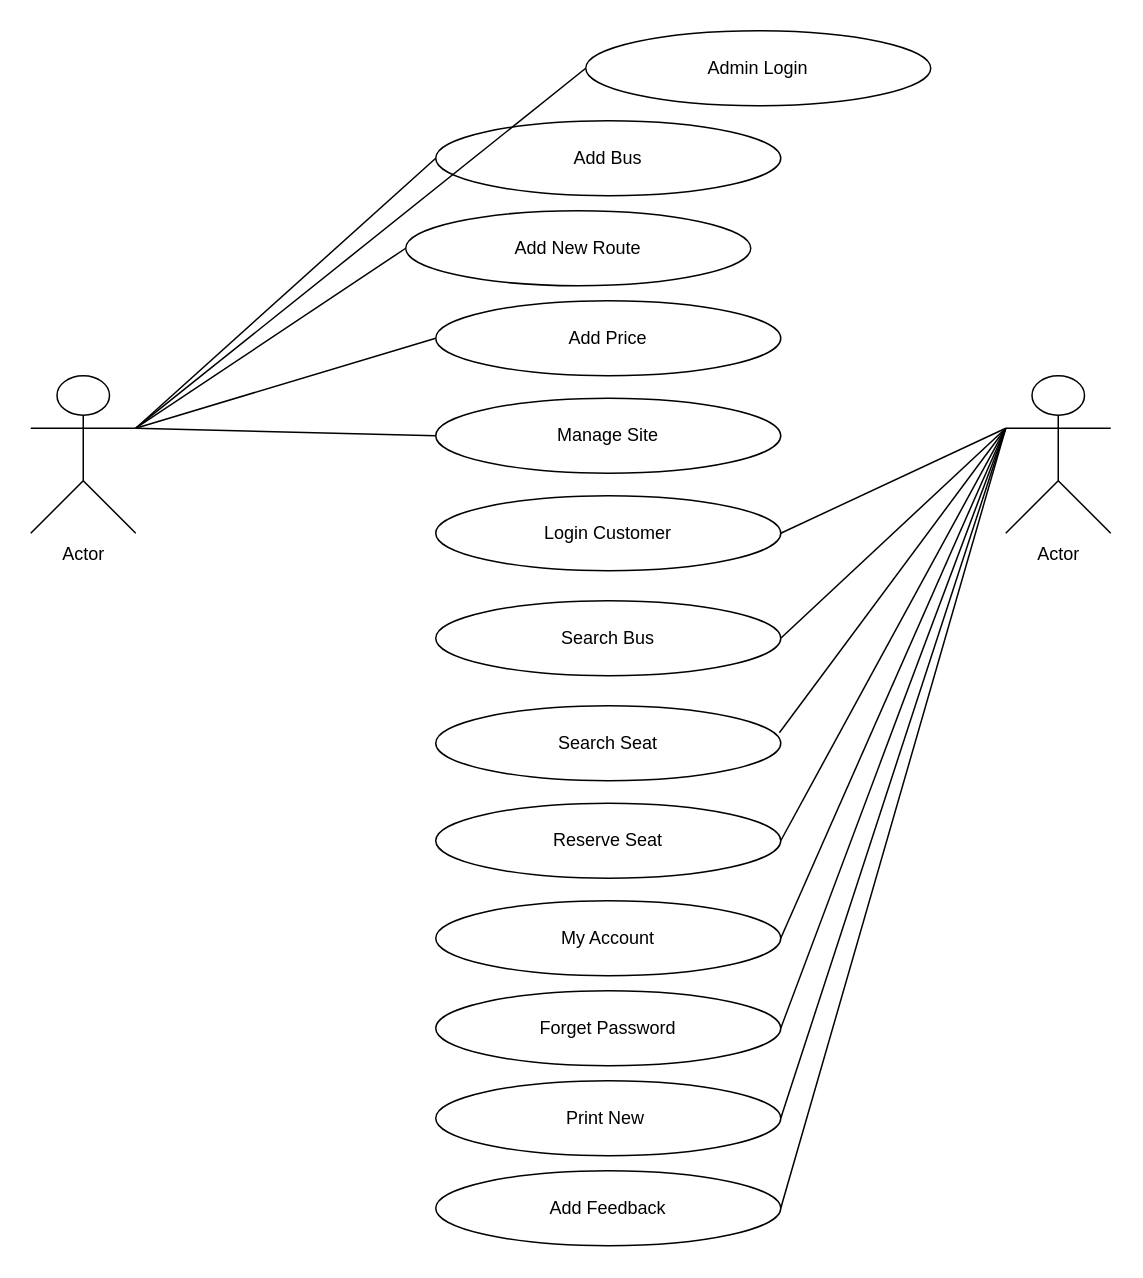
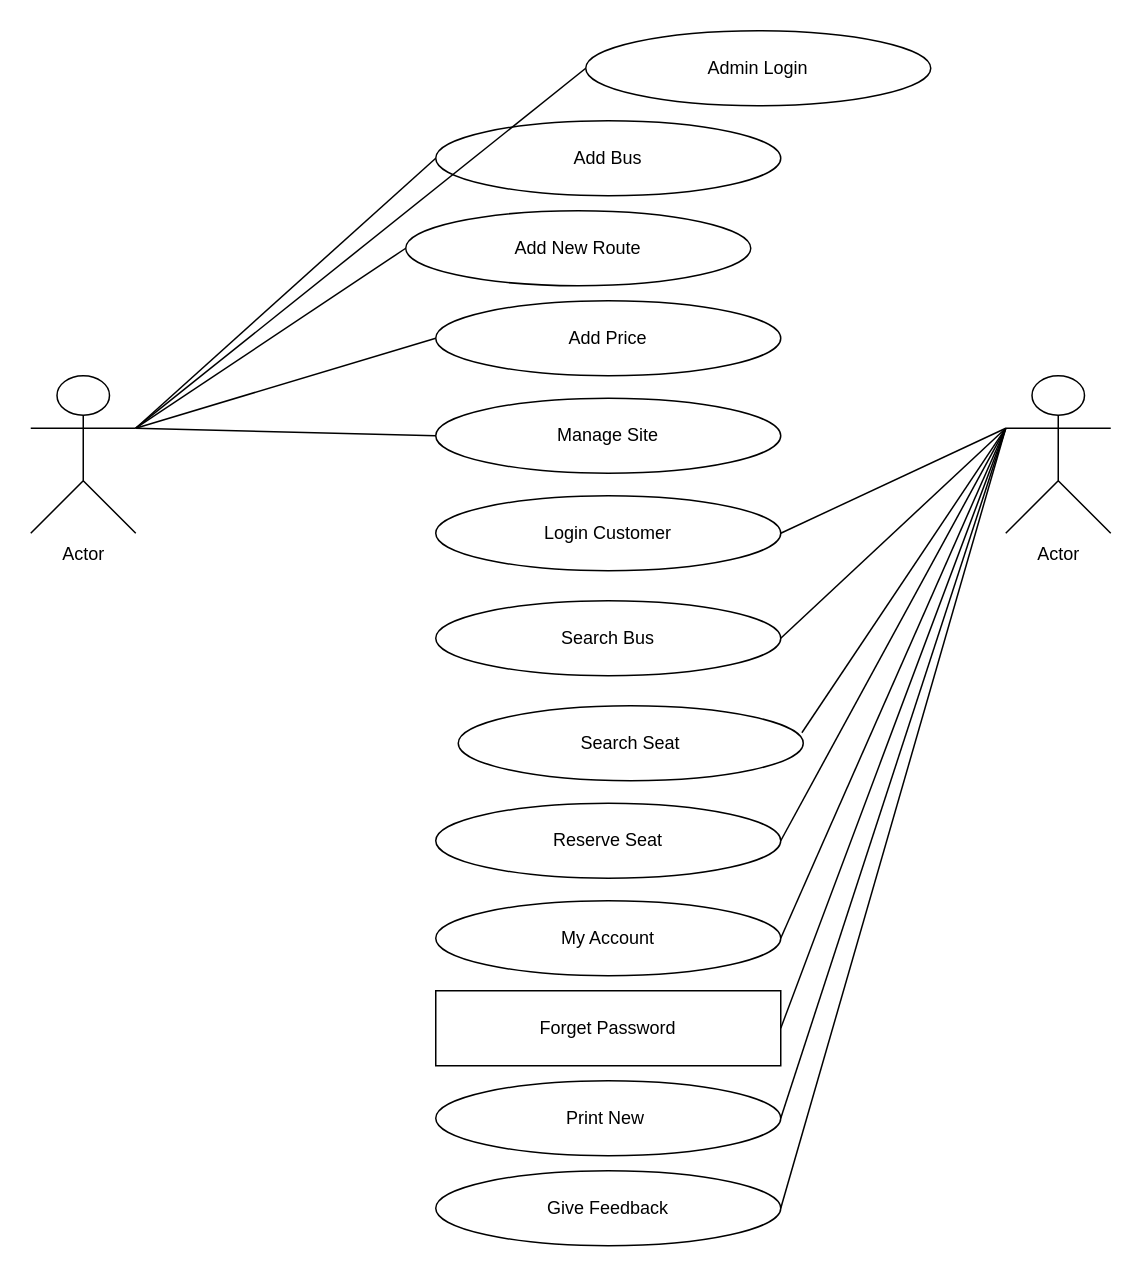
  <mxCell id="0" />
  <mxCell id="1" parent="0" />
  <mxCell id="2" value="Admin Login" style="ellipse;whiteSpace=wrap;html=1;" vertex="1" parent="1"><mxGeometry x="390" y="20" width="230" height="50" as="geometry" /></mxCell>
  <mxCell id="3" value="Add Bus" style="ellipse;whiteSpace=wrap;html=1;" vertex="1" parent="1"><mxGeometry x="290" y="80" width="230" height="50" as="geometry" /></mxCell>
  <mxCell id="4" value="Add New Route" style="ellipse;whiteSpace=wrap;html=1;" vertex="1" parent="1"><mxGeometry x="270" y="140" width="230" height="50" as="geometry" /></mxCell>
  <mxCell id="5" value="Add Price" style="ellipse;whiteSpace=wrap;html=1;" vertex="1" parent="1"><mxGeometry x="290" y="200" width="230" height="50" as="geometry" /></mxCell>
  <mxCell id="6" value="Manage Site" style="ellipse;whiteSpace=wrap;html=1;" vertex="1" parent="1"><mxGeometry x="290" y="265" width="230" height="50" as="geometry" /></mxCell>
  <mxCell id="7" value="Login Customer" style="ellipse;whiteSpace=wrap;html=1;" vertex="1" parent="1"><mxGeometry x="290" y="330" width="230" height="50" as="geometry" /></mxCell>
- <mxCell id="8" value="Search Seat" style="ellipse;whiteSpace=wrap;html=1;" vertex="1" parent="1"><mxGeometry x="290" y="470" width="230" height="50" as="geometry" /></mxCell>
+ <mxCell id="8" value="Search Seat" style="ellipse;whiteSpace=wrap;html=1;" vertex="1" parent="1"><mxGeometry x="305" y="470" width="230" height="50" as="geometry" /></mxCell>
  <mxCell id="9" value="Reserve Seat" style="ellipse;whiteSpace=wrap;html=1;" vertex="1" parent="1"><mxGeometry x="290" y="535" width="230" height="50" as="geometry" /></mxCell>
  <mxCell id="10" value="My Account" style="ellipse;whiteSpace=wrap;html=1;" vertex="1" parent="1"><mxGeometry x="290" y="600" width="230" height="50" as="geometry" /></mxCell>
- <mxCell id="11" value="Forget Password" style="ellipse;whiteSpace=wrap;html=1;" vertex="1" parent="1"><mxGeometry x="290" y="660" width="230" height="50" as="geometry" /></mxCell>
+ <mxCell id="11" value="Forget Password" style="whiteSpace=wrap;html=1;rounded=0;" vertex="1" parent="1"><mxGeometry x="290" y="660" width="230" height="50" as="geometry" /></mxCell>
  <mxCell id="12" value="Print New&amp;nbsp;" style="ellipse;whiteSpace=wrap;html=1;" vertex="1" parent="1"><mxGeometry x="290" y="720" width="230" height="50" as="geometry" /></mxCell>
- <mxCell id="13" value="Add Feedback" style="ellipse;whiteSpace=wrap;html=1;" vertex="1" parent="1"><mxGeometry x="290" y="780" width="230" height="50" as="geometry" /></mxCell>
+ <mxCell id="13" value="Give Feedback" style="ellipse;whiteSpace=wrap;html=1;" vertex="1" parent="1"><mxGeometry x="290" y="780" width="230" height="50" as="geometry" /></mxCell>
  <mxCell id="14" value="Actor" style="shape=umlActor;verticalLabelPosition=bottom;verticalAlign=top;html=1;outlineConnect=0;" vertex="1" parent="1"><mxGeometry x="20" y="250" width="70" height="105" as="geometry" /></mxCell>
  <mxCell id="15" value="Actor" style="shape=umlActor;verticalLabelPosition=bottom;verticalAlign=top;html=1;outlineConnect=0;" vertex="1" parent="1"><mxGeometry x="670" y="250" width="70" height="105" as="geometry" /></mxCell>
  <mxCell id="16" value="" style="endArrow=none;html=1;rounded=0;entryX=0;entryY=0.5;entryDx=0;entryDy=0;exitX=1;exitY=0.333;exitDx=0;exitDy=0;exitPerimeter=0;" edge="1" parent="1" source="14" target="2"><mxGeometry width="50" height="50" relative="1" as="geometry"><mxPoint x="100" y="260" as="sourcePoint" /><mxPoint x="390" y="240" as="targetPoint" /></mxGeometry></mxCell>
  <mxCell id="17" value="" style="endArrow=none;html=1;rounded=0;exitX=1;exitY=0.333;exitDx=0;exitDy=0;exitPerimeter=0;entryX=0;entryY=0.5;entryDx=0;entryDy=0;" edge="1" parent="1" source="14" target="3"><mxGeometry width="50" height="50" relative="1" as="geometry"><mxPoint x="90" y="315" as="sourcePoint" /><mxPoint x="290" y="70" as="targetPoint" /></mxGeometry></mxCell>
  <mxCell id="18" value="" style="endArrow=none;html=1;rounded=0;exitX=1;exitY=0.333;exitDx=0;exitDy=0;exitPerimeter=0;entryX=0;entryY=0.5;entryDx=0;entryDy=0;" edge="1" parent="1" source="14" target="4"><mxGeometry width="50" height="50" relative="1" as="geometry"><mxPoint x="90" y="320" as="sourcePoint" /><mxPoint x="290" y="140" as="targetPoint" /></mxGeometry></mxCell>
  <mxCell id="19" value="" style="endArrow=none;html=1;rounded=0;entryX=0;entryY=0.5;entryDx=0;entryDy=0;exitX=1;exitY=0.333;exitDx=0;exitDy=0;exitPerimeter=0;" edge="1" parent="1" source="14" target="5"><mxGeometry width="50" height="50" relative="1" as="geometry"><mxPoint x="100" y="290" as="sourcePoint" /><mxPoint x="290" y="210" as="targetPoint" /></mxGeometry></mxCell>
  <mxCell id="20" value="" style="endArrow=none;html=1;rounded=0;entryX=0;entryY=0.5;entryDx=0;entryDy=0;exitX=1;exitY=0.333;exitDx=0;exitDy=0;exitPerimeter=0;" edge="1" parent="1" source="14" target="6"><mxGeometry width="50" height="50" relative="1" as="geometry"><mxPoint x="90" y="310" as="sourcePoint" /><mxPoint x="290" y="250" as="targetPoint" /></mxGeometry></mxCell>
  <mxCell id="21" value="" style="endArrow=none;html=1;rounded=0;entryX=1;entryY=0.5;entryDx=0;entryDy=0;exitX=0;exitY=0.333;exitDx=0;exitDy=0;exitPerimeter=0;" edge="1" parent="1" source="15" target="7"><mxGeometry width="50" height="50" relative="1" as="geometry"><mxPoint x="340" y="290" as="sourcePoint" /><mxPoint x="390" y="240" as="targetPoint" /></mxGeometry></mxCell>
  <mxCell id="22" value="" style="endArrow=none;html=1;rounded=0;entryX=0.996;entryY=0.36;entryDx=0;entryDy=0;exitX=0;exitY=0.333;exitDx=0;exitDy=0;exitPerimeter=0;entryPerimeter=0;" edge="1" parent="1" source="15" target="8"><mxGeometry width="50" height="50" relative="1" as="geometry"><mxPoint x="670" y="320" as="sourcePoint" /><mxPoint x="520" y="390" as="targetPoint" /></mxGeometry></mxCell>
  <mxCell id="23" value="" style="endArrow=none;html=1;rounded=0;entryX=1;entryY=0.5;entryDx=0;entryDy=0;exitX=0;exitY=0.333;exitDx=0;exitDy=0;exitPerimeter=0;" edge="1" parent="1" source="15" target="9"><mxGeometry width="50" height="50" relative="1" as="geometry"><mxPoint x="670" y="320" as="sourcePoint" /><mxPoint x="519" y="443" as="targetPoint" /></mxGeometry></mxCell>
  <mxCell id="24" value="" style="endArrow=none;html=1;rounded=0;exitX=0;exitY=0.333;exitDx=0;exitDy=0;exitPerimeter=0;entryX=1;entryY=0.5;entryDx=0;entryDy=0;" edge="1" parent="1" source="15" target="10"><mxGeometry width="50" height="50" relative="1" as="geometry"><mxPoint x="680" y="287" as="sourcePoint" /><mxPoint x="530" y="543" as="targetPoint" /></mxGeometry></mxCell>
  <mxCell id="25" value="" style="endArrow=none;html=1;rounded=0;entryX=1;entryY=0.5;entryDx=0;entryDy=0;exitX=0;exitY=0.333;exitDx=0;exitDy=0;exitPerimeter=0;" edge="1" parent="1" source="15" target="11"><mxGeometry width="50" height="50" relative="1" as="geometry"><mxPoint x="670" y="290" as="sourcePoint" /><mxPoint x="520" y="561" as="targetPoint" /></mxGeometry></mxCell>
  <mxCell id="26" value="" style="endArrow=none;html=1;rounded=0;entryX=1;entryY=0.5;entryDx=0;entryDy=0;exitX=0;exitY=0.333;exitDx=0;exitDy=0;exitPerimeter=0;" edge="1" parent="1" source="15" target="12"><mxGeometry width="50" height="50" relative="1" as="geometry"><mxPoint x="670" y="340" as="sourcePoint" /><mxPoint x="520" y="581" as="targetPoint" /></mxGeometry></mxCell>
  <mxCell id="27" value="" style="endArrow=none;html=1;rounded=0;entryX=1;entryY=0.5;entryDx=0;entryDy=0;exitX=0;exitY=0.333;exitDx=0;exitDy=0;exitPerimeter=0;" edge="1" parent="1" source="15" target="13"><mxGeometry width="50" height="50" relative="1" as="geometry"><mxPoint x="640" y="450" as="sourcePoint" /><mxPoint x="490" y="815" as="targetPoint" /></mxGeometry></mxCell>
  <mxCell id="28" value="Search Bus" style="ellipse;whiteSpace=wrap;html=1;" vertex="1" parent="1"><mxGeometry x="290" y="400" width="230" height="50" as="geometry" /></mxCell>
  <mxCell id="29" value="" style="endArrow=none;html=1;rounded=0;entryX=1;entryY=0.5;entryDx=0;entryDy=0;exitX=0;exitY=0.333;exitDx=0;exitDy=0;exitPerimeter=0;" edge="1" parent="1" source="15" target="28"><mxGeometry width="50" height="50" relative="1" as="geometry"><mxPoint x="670" y="300" as="sourcePoint" /><mxPoint x="520" y="370" as="targetPoint" /></mxGeometry></mxCell>
